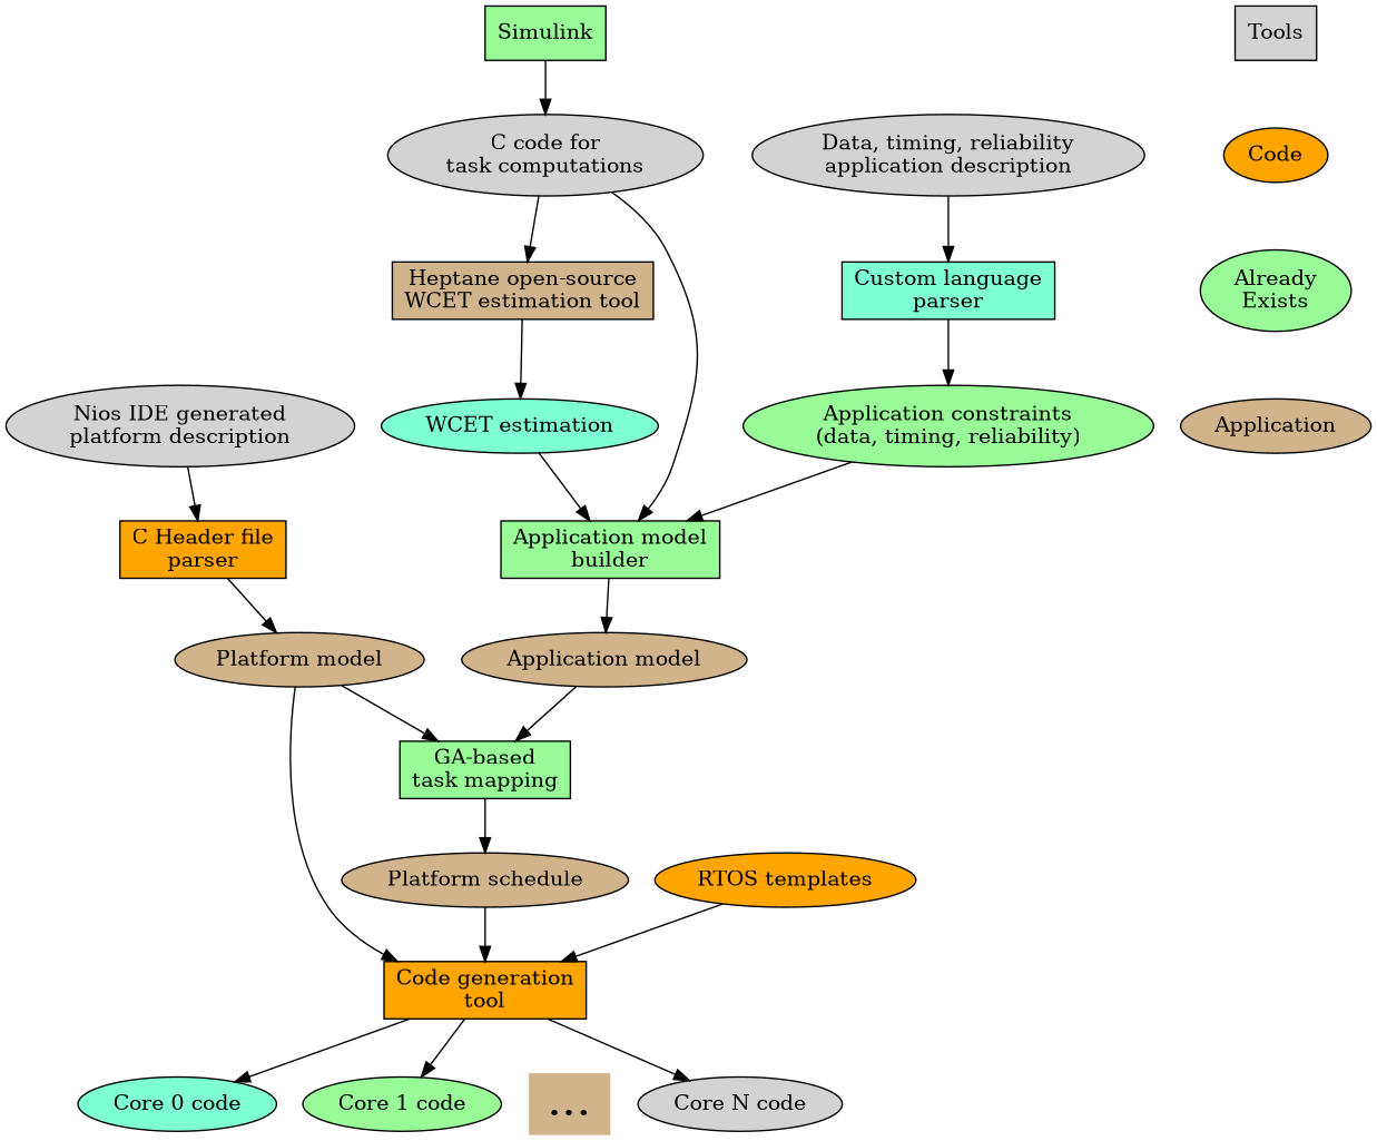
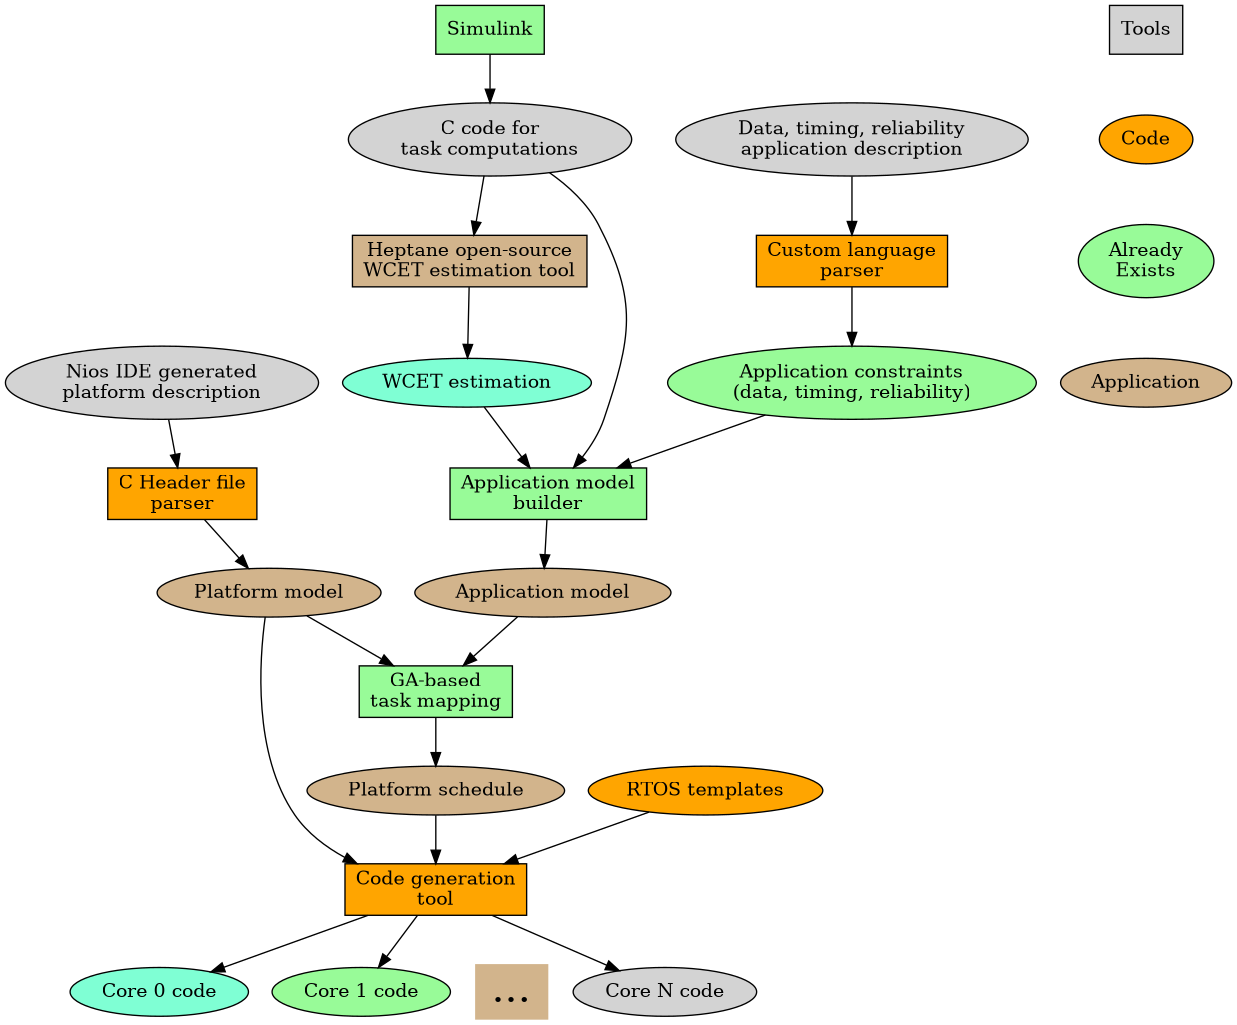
  digraph {
    node [fillcolor=tan style=filled]
    n1 [fillcolor=lightgrey label="Nios IDE generated\nplatform description"]
    n2 [fillcolor=orange label="C Header file\nparser" shape=box]
    n3 [label="Platform model"]
    n4 [fillcolor=orange label="Code generation\ntool" shape=box]
    n5 [fillcolor=palegreen label="GA-based\ntask mapping" shape=box]
    n6 [fillcolor=aquamarine label="Core 0 code"]
    n7 [fillcolor=palegreen label="Core 1 code"]
    n8 [fontsize=30 label="..." shape=plaintext]
    n9 [fillcolor=lightgrey label="Core N code"]
    n10 [label="Platform schedule"]
    Simulink [fillcolor=palegreen shape=box]
    n12 [fillcolor=lightgrey label="C code for\ntask computations"]
    n13 [label="Heptane open-source\nWCET estimation tool" shape=box]
    n14 [fillcolor=palegreen label="Application model\nbuilder" shape=box]
    n15 [fillcolor=aquamarine label="WCET estimation"]
    n16 [label="Application model"]
    n17 [fillcolor=lightgrey label="Data, timing, reliability\napplication description"]
-   n18 [fillcolor=aquamarine label="Custom language\nparser" shape=box]
+   n18 [fillcolor=orange label="Custom language\nparser" shape=box]
    n19 [fillcolor=palegreen label="Application constraints\n(data, timing, reliability)"]
    n20 [fillcolor=orange label="RTOS templates"]
    Tools [fillcolor=lightgrey shape=box]
    Code [fillcolor=orange]
    n23 [fillcolor=palegreen label="Already\nExists"]
    n24 [label=Application]
    n1 -> n2
    n2 -> n3
    n3 -> n4
    n3 -> n5
    n4 -> n6
    n4 -> n7
    n4 -> n8 [color=none]
    n4 -> n9
    n5 -> n10
    n10 -> n4
    Simulink -> n12
    n12 -> n13
    n12 -> n14
    n13 -> n15
    n14 -> n16
    n15 -> n14
    n16 -> n5
    n17 -> n18
    n18 -> n19
    n19 -> n14
    n20 -> n4
    Tools -> Code [color=none]
    Code -> n23 [color=none]
    n23 -> n24 [color=none]
  }
